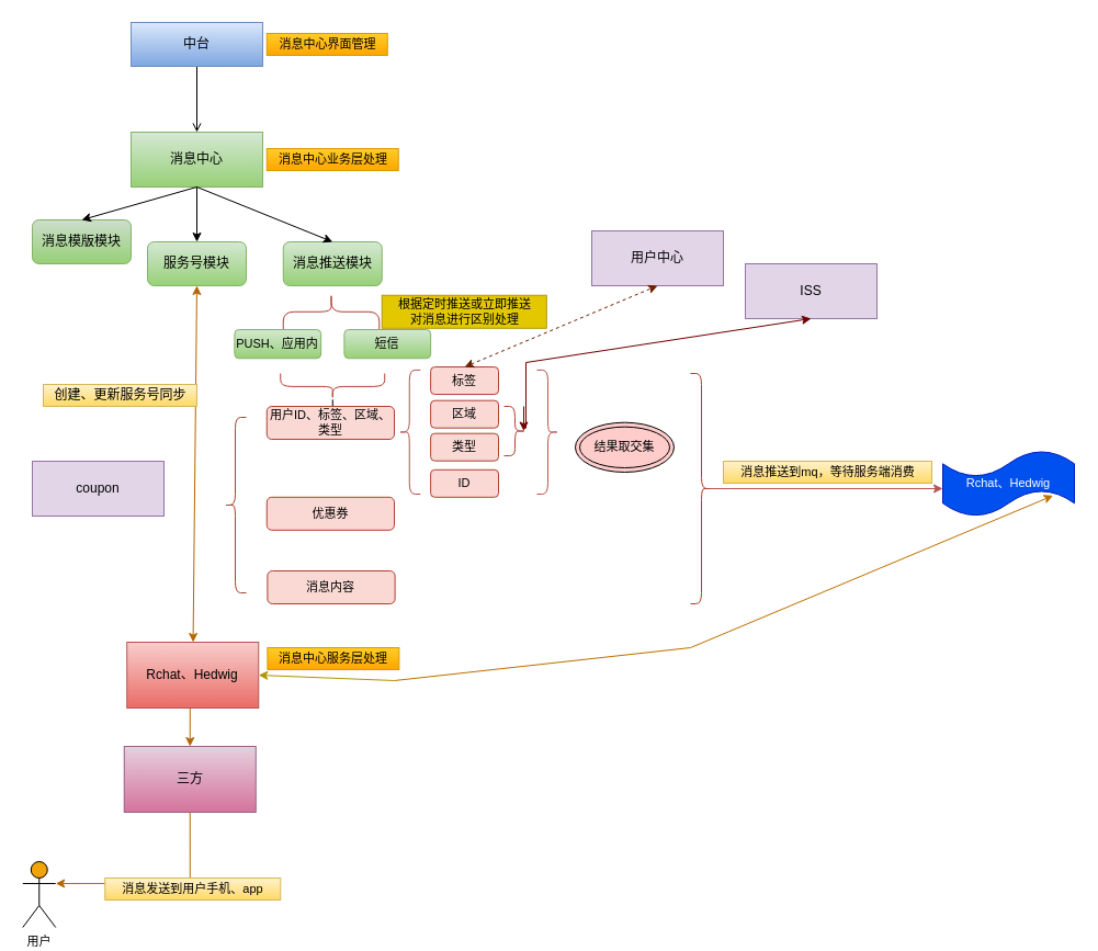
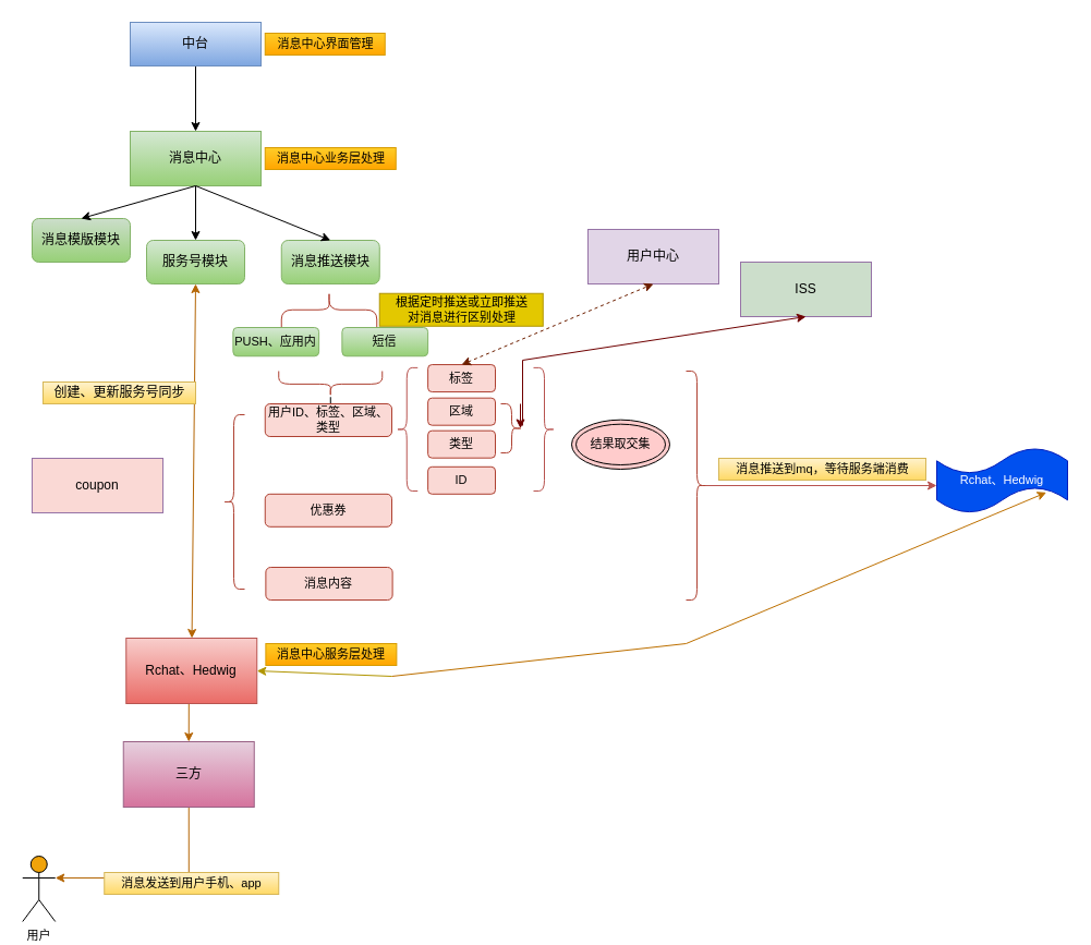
  <mxCell id="0" />
  <mxCell id="1" parent="0" />
- <mxCell id="2" style="edgeStyle=orthogonalEdgeStyle;rounded=0;orthogonalLoop=1;jettySize=auto;html=1;entryX=0.5;entryY=0;entryDx=0;entryDy=0;fontSize=11;endArrow=open;" parent="1" source="3" target="5" edge="1"><mxGeometry relative="1" as="geometry" /></mxCell>
+ <mxCell id="2" style="edgeStyle=orthogonalEdgeStyle;rounded=0;orthogonalLoop=1;jettySize=auto;html=1;entryX=0.5;entryY=0;entryDx=0;entryDy=0;fontSize=11;" parent="1" source="3" target="5" edge="1"><mxGeometry relative="1" as="geometry" /></mxCell>
  <mxCell id="3" value="中台" style="whiteSpace=wrap;html=1;rounded=0;fillColor=#dae8fc;gradientColor=#7ea6e0;strokeColor=#6c8ebf;" parent="1" vertex="1"><mxGeometry x="119" y="20" width="120" height="40" as="geometry" /></mxCell>
  <mxCell id="4" style="edgeStyle=orthogonalEdgeStyle;rounded=0;orthogonalLoop=1;jettySize=auto;html=1;entryX=0.5;entryY=0;entryDx=0;entryDy=0;fontSize=11;" parent="1" source="5" target="8" edge="1"><mxGeometry relative="1" as="geometry" /></mxCell>
  <mxCell id="5" value="消息中心" style="whiteSpace=wrap;html=1;rounded=0;fillColor=#d5e8d4;gradientColor=#97d077;strokeColor=#82b366;" parent="1" vertex="1"><mxGeometry x="119" y="120" width="120" height="50" as="geometry" /></mxCell>
  <mxCell id="6" value="消息模版模块" style="rounded=1;whiteSpace=wrap;html=1;fillColor=#CCDECB;gradientColor=#97d077;strokeColor=#82b366;" parent="1" vertex="1"><mxGeometry x="29" y="200" width="90" height="40" as="geometry" /></mxCell>
  <mxCell id="7" value="消息推送模块" style="rounded=1;whiteSpace=wrap;html=1;fillColor=#d5e8d4;gradientColor=#97d077;strokeColor=#82b366;" parent="1" vertex="1"><mxGeometry x="257.75" y="220" width="90" height="40" as="geometry" /></mxCell>
  <mxCell id="8" value="服务号模块" style="rounded=1;whiteSpace=wrap;html=1;fillColor=#d5e8d4;gradientColor=#97d077;strokeColor=#82b366;" parent="1" vertex="1"><mxGeometry x="134" y="220" width="90" height="40" as="geometry" /></mxCell>
  <mxCell id="9" style="edgeStyle=orthogonalEdgeStyle;rounded=0;orthogonalLoop=1;jettySize=auto;html=1;exitX=0.5;exitY=1;exitDx=0;exitDy=0;entryX=0.5;entryY=0;entryDx=0;entryDy=0;fontSize=11;fillColor=#fad7ac;strokeColor=#b46504;" parent="1" source="10" target="20" edge="1"><mxGeometry relative="1" as="geometry" /></mxCell>
  <mxCell id="10" value="Rchat、Hedwig" style="whiteSpace=wrap;html=1;rounded=0;fillColor=#f8cecc;gradientColor=#ea6b66;strokeColor=#b85450;" parent="1" vertex="1"><mxGeometry x="115.25" y="585" width="120" height="60" as="geometry" /></mxCell>
  <mxCell id="11" value="" style="endArrow=classic;startArrow=classic;html=1;rounded=0;entryX=0.5;entryY=1;entryDx=0;entryDy=0;fillColor=#fad7ac;strokeColor=#b46504;" parent="1" source="10" target="8" edge="1"><mxGeometry width="50" height="50" relative="1" as="geometry"><mxPoint x="259" y="350" as="sourcePoint" /><mxPoint x="309" y="300" as="targetPoint" /><Array as="points" /></mxGeometry></mxCell>
  <mxCell id="12" value="创建、更新服务号同步" style="text;html=1;align=center;verticalAlign=middle;resizable=0;points=[];autosize=1;strokeColor=#d6b656;fillColor=#fff2cc;gradientColor=#ffd966;" parent="1" vertex="1"><mxGeometry x="39" y="350" width="140" height="20" as="geometry" /></mxCell>
  <mxCell id="13" value="" style="shape=curlyBracket;whiteSpace=wrap;html=1;rounded=1;size=0.5;rotation=90;fillColor=#fad9d5;strokeColor=#ae4132;" parent="1" vertex="1"><mxGeometry x="284" y="240" width="35" height="87.5" as="geometry" /></mxCell>
  <mxCell id="14" value="&lt;font style=&quot;font-size: 11px;&quot;&gt;PUSH、应用内&lt;/font&gt;" style="rounded=1;whiteSpace=wrap;html=1;fillColor=#d5e8d4;gradientColor=#97d077;strokeColor=#82b366;" parent="1" vertex="1"><mxGeometry x="213.38" y="300" width="78.75" height="26.25" as="geometry" /></mxCell>
  <mxCell id="15" value="&lt;span style=&quot;font-size: 11px;&quot;&gt;短信&lt;/span&gt;" style="rounded=1;whiteSpace=wrap;html=1;fillColor=#d5e8d4;gradientColor=#97d077;strokeColor=#82b366;" parent="1" vertex="1"><mxGeometry x="313.38" y="300" width="78.75" height="26.25" as="geometry" /></mxCell>
  <mxCell id="16" value="" style="edgeStyle=orthogonalEdgeStyle;rounded=0;orthogonalLoop=1;jettySize=auto;html=1;fontSize=11;" parent="1" source="17" target="27" edge="1"><mxGeometry relative="1" as="geometry" /></mxCell>
  <mxCell id="17" value="" style="shape=curlyBracket;whiteSpace=wrap;html=1;rounded=1;flipH=1;fontSize=11;rotation=90;fillColor=#fad9d5;strokeColor=#ae4132;" parent="1" vertex="1"><mxGeometry x="290.88" y="304.38" width="23.75" height="95" as="geometry" /></mxCell>
  <mxCell id="18" value="消息推送到mq，等待服务端消费" style="text;html=1;align=center;verticalAlign=middle;resizable=0;points=[];autosize=1;strokeColor=#d6b656;fillColor=#fff2cc;fontSize=11;gradientColor=#ffd966;" parent="1" vertex="1"><mxGeometry x="659" y="420" width="190" height="20" as="geometry" /></mxCell>
  <mxCell id="19" style="edgeStyle=orthogonalEdgeStyle;rounded=0;orthogonalLoop=1;jettySize=auto;html=1;exitX=0.5;exitY=1;exitDx=0;exitDy=0;fontSize=11;fillColor=#fad7ac;strokeColor=#b46504;entryX=1;entryY=0.333;entryDx=0;entryDy=0;entryPerimeter=0;" parent="1" source="20" target="21" edge="1"><mxGeometry relative="1" as="geometry"><mxPoint x="173.25" y="880" as="targetPoint" /></mxGeometry></mxCell>
  <mxCell id="20" value="三方" style="whiteSpace=wrap;html=1;rounded=0;fillColor=#e6d0de;gradientColor=#d5739d;strokeColor=#996185;" parent="1" vertex="1"><mxGeometry x="112.75" y="680" width="120" height="60" as="geometry" /></mxCell>
  <mxCell id="21" value="用户" style="shape=umlActor;verticalLabelPosition=bottom;verticalAlign=top;html=1;fontSize=11;fillColor=#F0A30A;" parent="1" vertex="1"><mxGeometry x="20.25" y="785" width="30" height="60" as="geometry" /></mxCell>
  <mxCell id="22" value="" style="endArrow=classic;html=1;rounded=0;fontSize=11;entryX=0.5;entryY=0;entryDx=0;entryDy=0;" parent="1" target="6" edge="1"><mxGeometry width="50" height="50" relative="1" as="geometry"><mxPoint x="179" y="170" as="sourcePoint" /><mxPoint x="109" y="180" as="targetPoint" /></mxGeometry></mxCell>
  <mxCell id="23" value="" style="endArrow=classic;html=1;rounded=0;fontSize=11;entryX=0.5;entryY=0;entryDx=0;entryDy=0;" parent="1" target="7" edge="1"><mxGeometry width="50" height="50" relative="1" as="geometry"><mxPoint x="179" y="170" as="sourcePoint" /><mxPoint x="72.75" y="220" as="targetPoint" /></mxGeometry></mxCell>
  <mxCell id="24" value="消息中心界面管理" style="text;html=1;align=center;verticalAlign=middle;resizable=0;points=[];autosize=1;strokeColor=#d79b00;fillColor=#ffcd28;fontSize=11;gradientColor=#ffa500;" parent="1" vertex="1"><mxGeometry x="242.75" y="30" width="110" height="20" as="geometry" /></mxCell>
  <mxCell id="25" value="消息中心业务层处理" style="text;html=1;align=center;verticalAlign=middle;resizable=0;points=[];autosize=1;strokeColor=#d79b00;fillColor=#ffcd28;fontSize=11;gradientColor=#ffa500;" parent="1" vertex="1"><mxGeometry x="242.75" y="135" width="120" height="20" as="geometry" /></mxCell>
  <mxCell id="26" value="消息发送到用户手机、app" style="text;html=1;align=center;verticalAlign=middle;resizable=0;points=[];autosize=1;strokeColor=#d6b656;fillColor=#fff2cc;fontSize=11;gradientColor=#ffd966;" parent="1" vertex="1"><mxGeometry x="95.25" y="800" width="160" height="20" as="geometry" /></mxCell>
  <mxCell id="27" value="用户ID、标签、区域、类型" style="whiteSpace=wrap;html=1;fontSize=11;fillColor=#fad9d5;strokeColor=#ae4132;rounded=1;" parent="1" vertex="1"><mxGeometry x="242.76" y="370" width="116.24" height="30" as="geometry" /></mxCell>
  <mxCell id="28" value="" style="shape=curlyBracket;whiteSpace=wrap;html=1;rounded=1;fontSize=11;fillColor=#f8cecc;gradientColor=#ea6b66;strokeColor=#b85450;" parent="1" vertex="1"><mxGeometry x="362.75" y="336.88" width="20" height="113.12" as="geometry" /></mxCell>
  <mxCell id="29" value="标签" style="whiteSpace=wrap;html=1;fontSize=11;fillColor=#fad9d5;strokeColor=#ae4132;rounded=1;" parent="1" vertex="1"><mxGeometry x="392.13" y="334.06" width="61.88" height="25" as="geometry" /></mxCell>
  <mxCell id="30" value="区域" style="whiteSpace=wrap;html=1;fontSize=11;fillColor=#fad9d5;strokeColor=#ae4132;rounded=1;" parent="1" vertex="1"><mxGeometry x="392.13" y="364.68" width="61.88" height="25" as="geometry" /></mxCell>
  <mxCell id="31" value="类型" style="whiteSpace=wrap;html=1;fontSize=11;fillColor=#fad9d5;strokeColor=#ae4132;rounded=1;" parent="1" vertex="1"><mxGeometry x="392.13" y="394.68" width="61.88" height="25" as="geometry" /></mxCell>
  <mxCell id="32" value="用户中心" style="whiteSpace=wrap;html=1;rounded=0;fillColor=#e1d5e7;strokeColor=#9673a6;" parent="1" vertex="1"><mxGeometry x="539" y="210" width="120" height="50" as="geometry" /></mxCell>
  <mxCell id="33" value="ID" style="whiteSpace=wrap;html=1;fontSize=11;fillColor=#fad9d5;strokeColor=#ae4132;rounded=1;" parent="1" vertex="1"><mxGeometry x="392.13" y="427.81" width="61.88" height="25" as="geometry" /></mxCell>
  <mxCell id="34" value="" style="endArrow=classic;startArrow=classic;html=1;rounded=0;fontSize=11;exitX=0.5;exitY=0;exitDx=0;exitDy=0;entryX=0.5;entryY=1;entryDx=0;entryDy=0;fillColor=#a0522d;strokeColor=#6D1F00;dashed=1;" parent="1" source="29" target="32" edge="1"><mxGeometry width="50" height="50" relative="1" as="geometry"><mxPoint x="509" y="350" as="sourcePoint" /><mxPoint x="559" y="300" as="targetPoint" /></mxGeometry></mxCell>
- <mxCell id="35" value="ISS" style="whiteSpace=wrap;html=1;rounded=0;fillColor=#e1d5e7;strokeColor=#9673a6;" parent="1" vertex="1"><mxGeometry x="679" y="240" width="120" height="50" as="geometry" /></mxCell>
+ <mxCell id="35" value="ISS" style="whiteSpace=wrap;html=1;rounded=0;fillColor=#ccdecb;strokeColor=#9673a6;" parent="1" vertex="1"><mxGeometry x="679" y="240" width="120" height="50" as="geometry" /></mxCell>
  <mxCell id="36" value="" style="shape=curlyBracket;whiteSpace=wrap;html=1;rounded=1;flipH=1;fontSize=11;fillColor=#fad9d5;strokeColor=#ae4132;" parent="1" vertex="1"><mxGeometry x="459" y="370" width="20" height="45" as="geometry" /></mxCell>
  <mxCell id="37" value="" style="endArrow=classic;startArrow=none;html=1;rounded=0;fontSize=11;entryX=0.5;entryY=1;entryDx=0;entryDy=0;fillColor=#a20025;strokeColor=#6F0000;" parent="1" target="35" edge="1"><mxGeometry width="50" height="50" relative="1" as="geometry"><mxPoint x="479" y="390" as="sourcePoint" /><mxPoint x="549" y="370" as="targetPoint" /><Array as="points"><mxPoint x="479" y="330" /></Array></mxGeometry></mxCell>
  <mxCell id="38" value="" style="endArrow=none;startArrow=classic;html=1;rounded=0;fontSize=11;exitX=0.1;exitY=0.5;exitDx=0;exitDy=0;exitPerimeter=0;fillColor=#a20025;strokeColor=#6F0000;" parent="1" source="36" edge="1"><mxGeometry width="50" height="50" relative="1" as="geometry"><mxPoint x="477" y="392.5" as="sourcePoint" /><mxPoint x="477" y="370" as="targetPoint" /></mxGeometry></mxCell>
  <mxCell id="39" value="" style="shape=curlyBracket;whiteSpace=wrap;html=1;rounded=1;fontSize=11;fillColor=#f8cecc;gradientColor=#ea6b66;strokeColor=#b85450;rotation=-180;" parent="1" vertex="1"><mxGeometry x="489" y="336.88" width="20" height="113.12" as="geometry" /></mxCell>
  <mxCell id="40" value="结果取交集" style="ellipse;shape=doubleEllipse;whiteSpace=wrap;html=1;fontSize=11;fillColor=#FFCCCC;" parent="1" vertex="1"><mxGeometry x="524" y="384.68" width="90" height="45.32" as="geometry" /></mxCell>
  <mxCell id="41" value="优惠券" style="whiteSpace=wrap;html=1;fontSize=11;fillColor=#fad9d5;strokeColor=#ae4132;rounded=1;" parent="1" vertex="1"><mxGeometry x="242.76" y="452.81" width="116.24" height="30" as="geometry" /></mxCell>
- <mxCell id="42" value="coupon" style="whiteSpace=wrap;html=1;rounded=0;fillColor=#e1d5e7;strokeColor=#9673a6;" parent="1" vertex="1"><mxGeometry x="29" y="420" width="120" height="50" as="geometry" /></mxCell>
+ <mxCell id="42" value="coupon" style="whiteSpace=wrap;html=1;rounded=0;fillColor=#fad9d5;strokeColor=#9673a6;" parent="1" vertex="1"><mxGeometry x="29" y="420" width="120" height="50" as="geometry" /></mxCell>
  <mxCell id="43" value="" style="shape=curlyBracket;whiteSpace=wrap;html=1;rounded=1;fontSize=11;fillColor=#fad9d5;strokeColor=#ae4132;" parent="1" vertex="1"><mxGeometry x="204" y="380" width="20" height="160" as="geometry" /></mxCell>
  <mxCell id="44" value="消息内容" style="whiteSpace=wrap;html=1;fontSize=11;fillColor=#fad9d5;strokeColor=#ae4132;rounded=1;" parent="1" vertex="1"><mxGeometry x="243.38" y="520" width="116.24" height="30" as="geometry" /></mxCell>
  <mxCell id="45" value="" style="shape=curlyBracket;whiteSpace=wrap;html=1;rounded=1;flipH=1;fontSize=11;fillColor=#fad9d5;strokeColor=#ae4132;" parent="1" vertex="1"><mxGeometry x="629" y="340" width="20" height="210" as="geometry" /></mxCell>
  <mxCell id="46" value="Rchat、Hedwig" style="shape=tape;whiteSpace=wrap;html=1;fontSize=11;fillColor=#0050ef;fontColor=#ffffff;strokeColor=#001DBC;" parent="1" vertex="1"><mxGeometry x="859" y="410.31" width="120" height="60" as="geometry" /></mxCell>
  <mxCell id="47" value="" style="endArrow=classic;html=1;rounded=0;fontSize=11;exitX=0.1;exitY=0.5;exitDx=0;exitDy=0;exitPerimeter=0;fillColor=#f8cecc;strokeColor=#b85450;" parent="1" source="45" edge="1"><mxGeometry width="50" height="50" relative="1" as="geometry"><mxPoint x="659" y="480" as="sourcePoint" /><mxPoint x="859" y="445" as="targetPoint" /></mxGeometry></mxCell>
  <mxCell id="48" value="" style="endArrow=classic;startArrow=none;html=1;rounded=0;fontSize=11;entryX=0.838;entryY=0.684;entryDx=0;entryDy=0;entryPerimeter=0;fillColor=#f0a30a;strokeColor=#BD7000;" parent="1" target="46" edge="1"><mxGeometry width="50" height="50" relative="1" as="geometry"><mxPoint x="359" y="620" as="sourcePoint" /><mxPoint x="819" y="530" as="targetPoint" /><Array as="points"><mxPoint x="629" y="590" /></Array></mxGeometry></mxCell>
  <mxCell id="49" value="消息中心服务层处理" style="text;html=1;align=center;verticalAlign=middle;resizable=0;points=[];autosize=1;strokeColor=#d79b00;fillColor=#ffcd28;fontSize=11;gradientColor=#ffa500;" parent="1" vertex="1"><mxGeometry x="243.38" y="590" width="120" height="20" as="geometry" /></mxCell>
  <mxCell id="50" value="" style="endArrow=none;startArrow=classic;html=1;rounded=0;fontSize=11;exitX=1;exitY=0.5;exitDx=0;exitDy=0;fillColor=#e3c800;strokeColor=#B09500;" parent="1" source="10" edge="1"><mxGeometry width="50" height="50" relative="1" as="geometry"><mxPoint x="235.25" y="615" as="sourcePoint" /><mxPoint x="359" y="620" as="targetPoint" /><Array as="points" /></mxGeometry></mxCell>
  <mxCell id="51" value="根据定时推送或立即推送&lt;br&gt;对消息进行区别处理" style="text;html=1;align=center;verticalAlign=middle;resizable=0;points=[];autosize=1;strokeColor=#B09500;fillColor=#e3c800;fontSize=11;fontColor=#000000;" parent="1" vertex="1"><mxGeometry x="347.75" y="268.75" width="150" height="30" as="geometry" /></mxCell>
